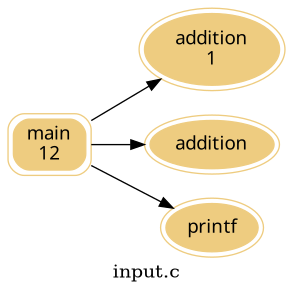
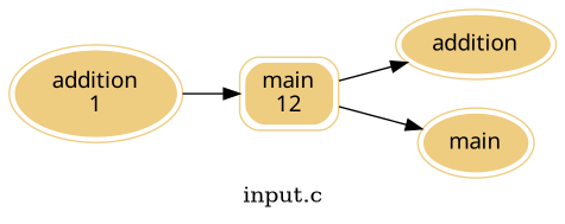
  digraph {
    label="input.c"
    rankdir=LR
    node [color="#eecc80" fontname="Vera Sans Mono" peripheries=2 shape=ellipse style="filled,rounded"]
    edge [color="#000000"]
    n1 [label="main\n12" shape=box]
    n2 [label="addition\n1"]
    n3 [label=addition]
-   n4 [label=printf]
-   n1 -> n2
+   n4 [label=main]
+   n2 -> n1
    n1 -> n3
    n1 -> n4
  }
